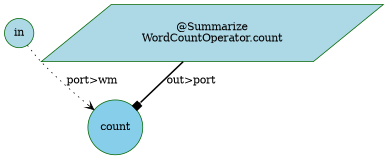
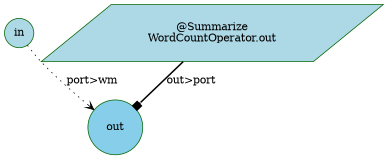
  digraph {
    node [color=darkgreen fillcolor=lightblue shape=circle style=filled]
    n1 [label=in]
-   n2 [fillcolor=skyblue label=count]
-   n3 [label="@Summarize\nWordCountOperator.count" shape=parallelogram]
+   n2 [fillcolor=skyblue label=out]
+   n3 [label="@Summarize\nWordCountOperator.out" shape=parallelogram]
    n1 -> n2 [arrowhead=vee label="port>wm" style=dotted]
    n3 -> n2 [arrowhead=box label="out>port" style=bold]
  }
